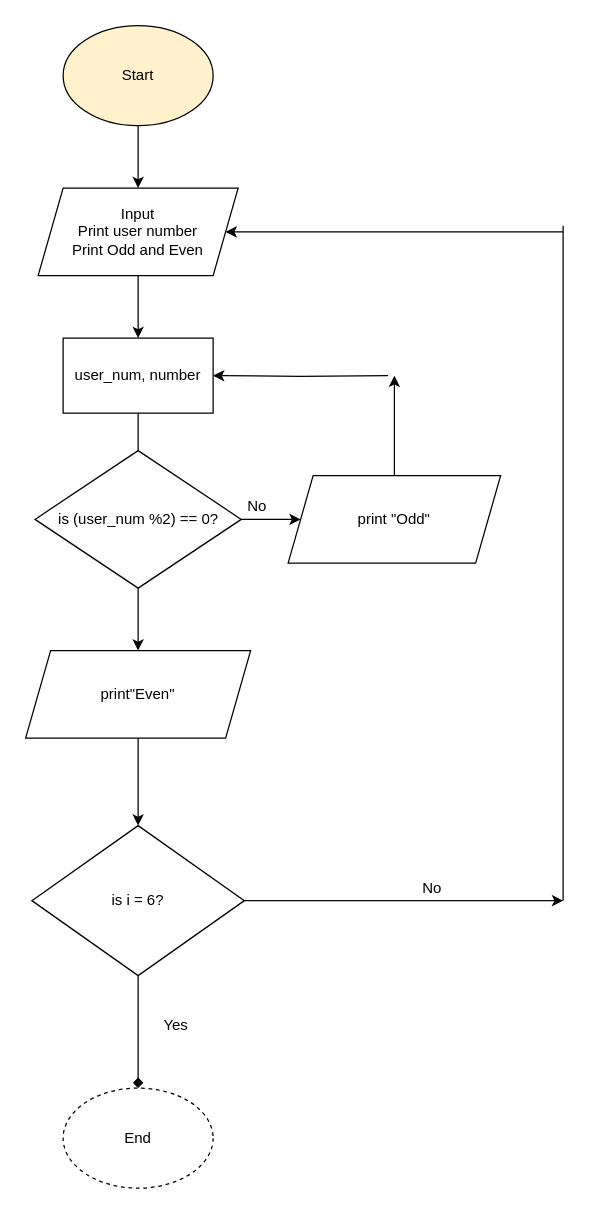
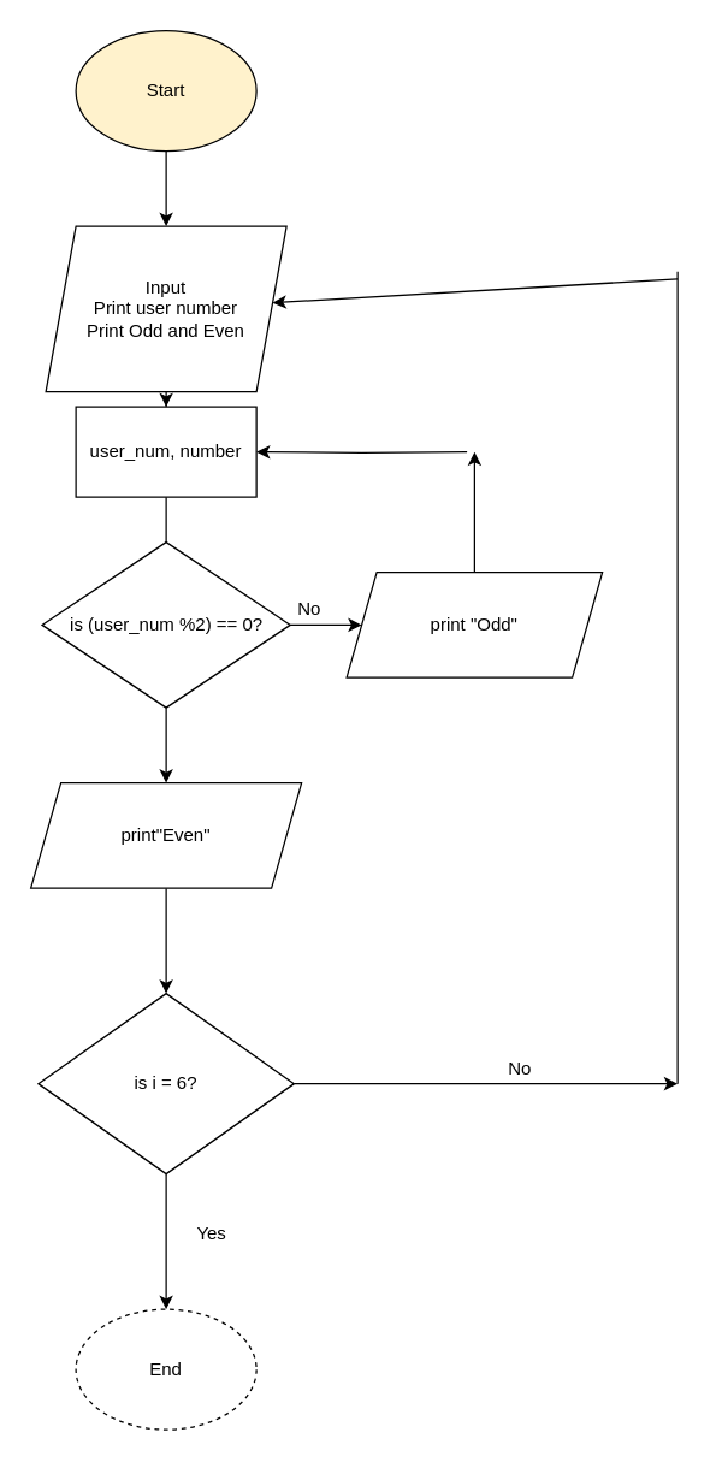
  <mxCell id="0" />
  <mxCell id="1" parent="0" />
  <mxCell id="2" style="edgeStyle=orthogonalEdgeStyle;rounded=0;orthogonalLoop=1;jettySize=auto;html=1;" parent="1" source="3" target="5" edge="1"><mxGeometry relative="1" as="geometry"><mxPoint x="110" y="190" as="targetPoint" /></mxGeometry></mxCell>
  <mxCell id="3" value="Start" style="ellipse;whiteSpace=wrap;html=1;fillColor=#fff2cc;" parent="1" vertex="1"><mxGeometry x="50" y="20" width="120" height="80" as="geometry" /></mxCell>
  <mxCell id="4" style="edgeStyle=orthogonalEdgeStyle;rounded=0;orthogonalLoop=1;jettySize=auto;html=1;" parent="1" source="5" target="8" edge="1"><mxGeometry relative="1" as="geometry"><mxPoint x="110" y="300" as="targetPoint" /></mxGeometry></mxCell>
- <mxCell id="5" value="Input&lt;br&gt;Print user number&lt;br&gt;Print Odd and Even" style="shape=parallelogram;perimeter=parallelogramPerimeter;whiteSpace=wrap;html=1;fixedSize=1;" parent="1" vertex="1"><mxGeometry x="30" y="150" width="160" height="70" as="geometry" /></mxCell>
+ <mxCell id="5" value="Input&lt;br&gt;Print user number&lt;br&gt;Print Odd and Even" style="shape=parallelogram;perimeter=parallelogramPerimeter;whiteSpace=wrap;html=1;fixedSize=1;" parent="1" vertex="1"><mxGeometry x="30" y="150" width="160" height="110" as="geometry" /></mxCell>
  <mxCell id="6" style="edgeStyle=orthogonalEdgeStyle;rounded=0;orthogonalLoop=1;jettySize=auto;html=1;" parent="1" source="8" edge="1"><mxGeometry relative="1" as="geometry"><mxPoint x="110" y="390" as="targetPoint" /></mxGeometry></mxCell>
  <mxCell id="7" style="edgeStyle=orthogonalEdgeStyle;rounded=0;orthogonalLoop=1;jettySize=auto;html=1;entryX=1;entryY=0.5;entryDx=0;entryDy=0;" parent="1" target="8" edge="1"><mxGeometry relative="1" as="geometry"><mxPoint x="310" y="300" as="targetPoint" /><mxPoint x="310" y="300" as="sourcePoint" /></mxGeometry></mxCell>
  <mxCell id="8" value="user_num, number" style="rounded=0;whiteSpace=wrap;html=1;" parent="1" vertex="1"><mxGeometry x="50" y="270" width="120" height="60" as="geometry" /></mxCell>
  <mxCell id="9" style="edgeStyle=orthogonalEdgeStyle;rounded=0;orthogonalLoop=1;jettySize=auto;html=1;entryX=0.5;entryY=0;entryDx=0;entryDy=0;" parent="1" source="11" target="18" edge="1"><mxGeometry relative="1" as="geometry"><mxPoint x="110" y="510" as="targetPoint" /></mxGeometry></mxCell>
  <mxCell id="10" style="edgeStyle=orthogonalEdgeStyle;rounded=0;orthogonalLoop=1;jettySize=auto;html=1;exitX=1;exitY=0.5;exitDx=0;exitDy=0;entryX=0;entryY=0.5;entryDx=0;entryDy=0;" parent="1" source="11" target="16" edge="1"><mxGeometry relative="1" as="geometry" /></mxCell>
  <mxCell id="11" value="is (user_num %2) == 0?" style="rhombus;whiteSpace=wrap;html=1;" parent="1" vertex="1"><mxGeometry x="27.5" y="360" width="165" height="110" as="geometry" /></mxCell>
  <mxCell id="12" value="Yes" style="text;html=1;align=center;verticalAlign=middle;resizable=0;points=[];autosize=1;strokeColor=none;fillColor=none;" parent="1" vertex="1"><mxGeometry x="120" y="540" width="40" height="20" as="geometry" /></mxCell>
  <mxCell id="13" value="End" style="ellipse;whiteSpace=wrap;html=1;dashed=1;" parent="1" vertex="1"><mxGeometry x="50" y="870" width="120" height="80" as="geometry" /></mxCell>
  <mxCell id="14" value="No" style="text;html=1;align=center;verticalAlign=middle;resizable=0;points=[];autosize=1;strokeColor=none;fillColor=none;" parent="1" vertex="1"><mxGeometry x="190" y="395" width="30" height="20" as="geometry" /></mxCell>
  <mxCell id="15" style="edgeStyle=orthogonalEdgeStyle;rounded=0;orthogonalLoop=1;jettySize=auto;html=1;" parent="1" source="16" edge="1"><mxGeometry relative="1" as="geometry"><mxPoint x="315" y="300" as="targetPoint" /></mxGeometry></mxCell>
  <mxCell id="16" value="print &quot;Odd&quot;" style="shape=parallelogram;perimeter=parallelogramPerimeter;whiteSpace=wrap;html=1;fixedSize=1;" parent="1" vertex="1"><mxGeometry x="230" y="380" width="170" height="70" as="geometry" /></mxCell>
  <mxCell id="17" style="edgeStyle=orthogonalEdgeStyle;rounded=0;orthogonalLoop=1;jettySize=auto;html=1;" parent="1" source="18" edge="1"><mxGeometry relative="1" as="geometry"><mxPoint x="110" y="660" as="targetPoint" /></mxGeometry></mxCell>
  <mxCell id="18" value="print&quot;Even&quot;" style="shape=parallelogram;perimeter=parallelogramPerimeter;whiteSpace=wrap;html=1;fixedSize=1;" parent="1" vertex="1"><mxGeometry x="20" y="520" width="180" height="70" as="geometry" /></mxCell>
- <mxCell id="19" style="edgeStyle=orthogonalEdgeStyle;rounded=0;orthogonalLoop=1;jettySize=auto;html=1;entryX=0.5;entryY=0;entryDx=0;entryDy=0;endArrow=diamond;" parent="1" source="21" target="13" edge="1"><mxGeometry relative="1" as="geometry" /></mxCell>
+ <mxCell id="19" style="edgeStyle=orthogonalEdgeStyle;rounded=0;orthogonalLoop=1;jettySize=auto;html=1;entryX=0.5;entryY=0;entryDx=0;entryDy=0;" parent="1" source="21" target="13" edge="1"><mxGeometry relative="1" as="geometry" /></mxCell>
  <mxCell id="20" style="edgeStyle=orthogonalEdgeStyle;rounded=0;orthogonalLoop=1;jettySize=auto;html=1;" parent="1" source="21" edge="1"><mxGeometry relative="1" as="geometry"><mxPoint x="450" y="720" as="targetPoint" /></mxGeometry></mxCell>
  <mxCell id="21" value="is i = 6?" style="rhombus;whiteSpace=wrap;html=1;" parent="1" vertex="1"><mxGeometry x="25" y="660" width="170" height="120" as="geometry" /></mxCell>
  <mxCell id="22" value="" style="endArrow=classic;html=1;rounded=0;" parent="1" target="5" edge="1"><mxGeometry width="50" height="50" relative="1" as="geometry"><mxPoint x="450" y="185" as="sourcePoint" /><mxPoint x="170" y="260" as="targetPoint" /></mxGeometry></mxCell>
  <mxCell id="23" value="No" style="text;html=1;align=center;verticalAlign=middle;resizable=0;points=[];autosize=1;strokeColor=none;fillColor=none;" parent="1" vertex="1"><mxGeometry x="330" y="700" width="30" height="20" as="geometry" /></mxCell>
  <mxCell id="24" value="Yes" style="text;html=1;align=center;verticalAlign=middle;resizable=0;points=[];autosize=1;strokeColor=none;fillColor=none;" parent="1" vertex="1"><mxGeometry x="120" y="810" width="40" height="20" as="geometry" /></mxCell>
  <mxCell id="25" value="" style="endArrow=none;html=1;rounded=0;" parent="1" edge="1"><mxGeometry width="50" height="50" relative="1" as="geometry"><mxPoint x="450" y="720" as="sourcePoint" /><mxPoint x="450" y="180" as="targetPoint" /></mxGeometry></mxCell>
